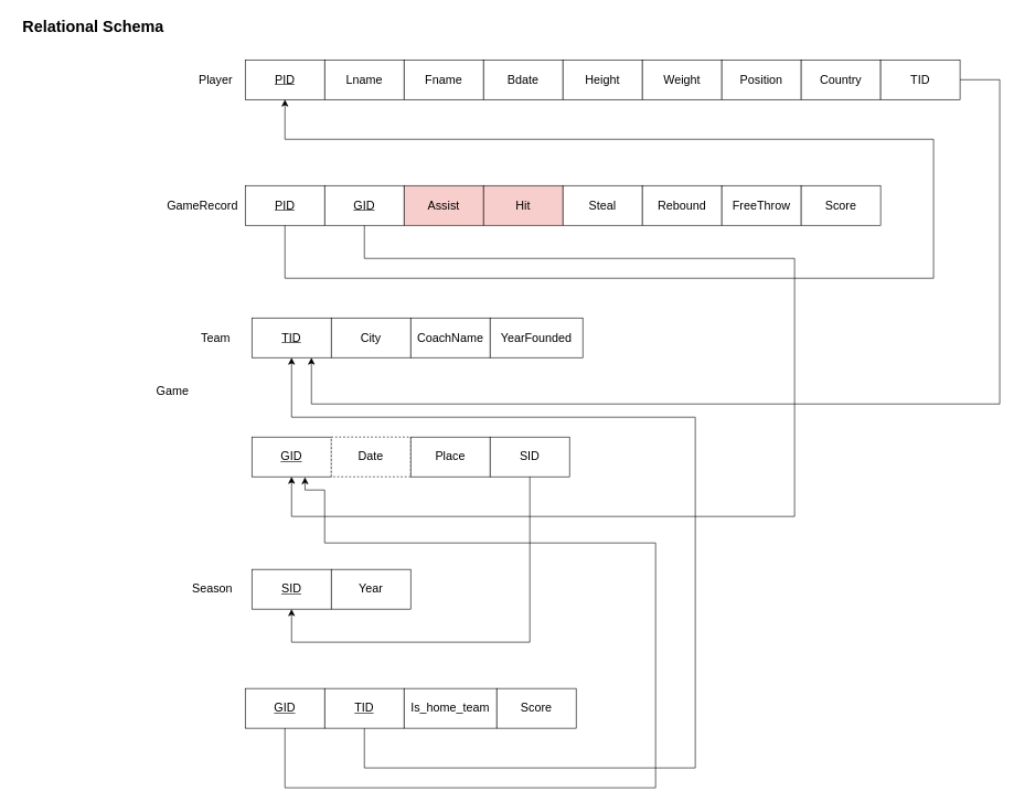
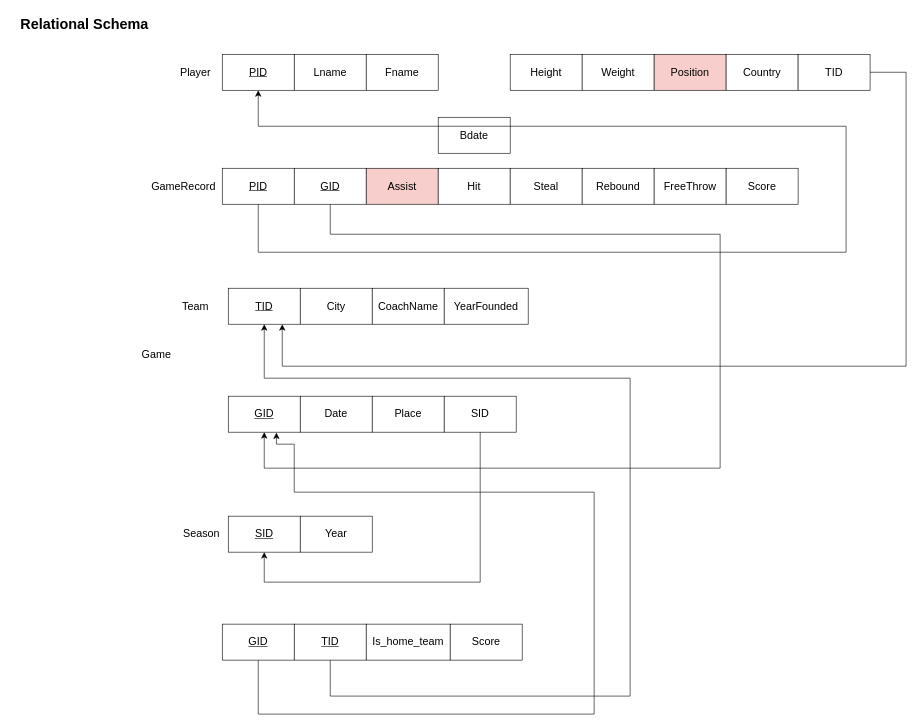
  <mxCell id="0" />
  <mxCell id="1" parent="0" />
  <mxCell id="2" value="&lt;u style=&quot;font-size: 18px;&quot;&gt;&lt;font style=&quot;font-size: 18px;&quot;&gt;PID&lt;/font&gt;&lt;/u&gt;" style="rounded=0;whiteSpace=wrap;html=1;fontSize=18;" parent="1" vertex="1"><mxGeometry x="370" y="90" width="120" height="60" as="geometry" /></mxCell>
  <mxCell id="3" value="&lt;font style=&quot;font-size: 18px;&quot;&gt;Lname&lt;/font&gt;" style="rounded=0;whiteSpace=wrap;html=1;fontSize=18;" parent="1" vertex="1"><mxGeometry x="490" y="90" width="120" height="60" as="geometry" /></mxCell>
  <mxCell id="4" value="Fname" style="rounded=0;whiteSpace=wrap;html=1;fontSize=18;" parent="1" vertex="1"><mxGeometry x="610" y="90" width="120" height="60" as="geometry" /></mxCell>
  <mxCell id="5" value="&lt;font style=&quot;font-size: 18px;&quot;&gt;Player&lt;/font&gt;" style="text;html=1;align=center;verticalAlign=middle;resizable=0;points=[];autosize=1;strokeColor=none;fillColor=none;fontSize=18;" parent="1" vertex="1"><mxGeometry x="290" y="100" width="70" height="40" as="geometry" /></mxCell>
- <mxCell id="6" value="Bdate" style="rounded=0;whiteSpace=wrap;html=1;fontSize=18;" parent="1" vertex="1"><mxGeometry x="730" y="90" width="120" height="60" as="geometry" /></mxCell>
+ <mxCell id="6" value="Bdate" style="rounded=0;whiteSpace=wrap;html=1;fontSize=18;" parent="1" vertex="1"><mxGeometry x="730" y="195" width="120" height="60" as="geometry" /></mxCell>
  <mxCell id="7" value="Height" style="rounded=0;whiteSpace=wrap;html=1;fontSize=18;" parent="1" vertex="1"><mxGeometry x="850" y="90" width="120" height="60" as="geometry" /></mxCell>
  <mxCell id="8" value="Weight" style="rounded=0;whiteSpace=wrap;html=1;fontSize=18;" parent="1" vertex="1"><mxGeometry x="970" y="90" width="120" height="60" as="geometry" /></mxCell>
- <mxCell id="9" value="Position" style="rounded=0;whiteSpace=wrap;html=1;fontSize=18;" parent="1" vertex="1"><mxGeometry x="1090" y="90" width="120" height="60" as="geometry" /></mxCell>
+ <mxCell id="9" value="Position" style="rounded=0;whiteSpace=wrap;html=1;fontSize=18;fillColor=#f8cecc;" parent="1" vertex="1"><mxGeometry x="1090" y="90" width="120" height="60" as="geometry" /></mxCell>
  <mxCell id="10" value="Country" style="rounded=0;whiteSpace=wrap;html=1;fontSize=18;" parent="1" vertex="1"><mxGeometry x="1210" y="90" width="120" height="60" as="geometry" /></mxCell>
  <mxCell id="11" value="&lt;u style=&quot;font-size: 18px;&quot;&gt;PID&lt;/u&gt;" style="rounded=0;whiteSpace=wrap;html=1;fontSize=18;" parent="1" vertex="1"><mxGeometry x="370" y="280" width="120" height="60" as="geometry" /></mxCell>
  <mxCell id="12" value="&lt;u style=&quot;font-size: 18px;&quot;&gt;GID&lt;/u&gt;" style="rounded=0;whiteSpace=wrap;html=1;fontSize=18;" parent="1" vertex="1"><mxGeometry x="490" y="280" width="120" height="60" as="geometry" /></mxCell>
  <mxCell id="13" value="Assist" style="rounded=0;whiteSpace=wrap;html=1;fontSize=18;fillColor=#f8cecc;" parent="1" vertex="1"><mxGeometry x="610" y="280" width="120" height="60" as="geometry" /></mxCell>
- <mxCell id="14" value="Hit" style="rounded=0;whiteSpace=wrap;html=1;fontSize=18;fillColor=#f8cecc;" parent="1" vertex="1"><mxGeometry x="730" y="280" width="120" height="60" as="geometry" /></mxCell>
+ <mxCell id="14" value="Hit" style="rounded=0;whiteSpace=wrap;html=1;fontSize=18;" parent="1" vertex="1"><mxGeometry x="730" y="280" width="120" height="60" as="geometry" /></mxCell>
  <mxCell id="15" value="&lt;font style=&quot;font-size: 18px;&quot;&gt;GameRecord&lt;/font&gt;" style="text;html=1;align=center;verticalAlign=middle;resizable=0;points=[];autosize=1;strokeColor=none;fillColor=none;" parent="1" vertex="1"><mxGeometry x="240" y="290" width="130" height="40" as="geometry" /></mxCell>
  <mxCell id="16" value="Steal" style="rounded=0;whiteSpace=wrap;html=1;fontSize=18;" parent="1" vertex="1"><mxGeometry x="850" y="280" width="120" height="60" as="geometry" /></mxCell>
  <mxCell id="17" value="Rebound" style="rounded=0;whiteSpace=wrap;html=1;fontSize=18;" parent="1" vertex="1"><mxGeometry x="970" y="280" width="120" height="60" as="geometry" /></mxCell>
  <mxCell id="18" value="FreeThrow" style="rounded=0;whiteSpace=wrap;html=1;fontSize=18;" parent="1" vertex="1"><mxGeometry x="1090" y="280" width="120" height="60" as="geometry" /></mxCell>
  <mxCell id="19" value="&lt;u style=&quot;font-size: 18px;&quot;&gt;TID&lt;/u&gt;" style="rounded=0;whiteSpace=wrap;html=1;fontSize=18;" parent="1" vertex="1"><mxGeometry x="380" y="480" width="120" height="60" as="geometry" /></mxCell>
  <mxCell id="20" value="City" style="rounded=0;whiteSpace=wrap;html=1;fontSize=18;" parent="1" vertex="1"><mxGeometry x="500" y="480" width="120" height="60" as="geometry" /></mxCell>
  <mxCell id="21" value="CoachName" style="rounded=0;whiteSpace=wrap;html=1;fontSize=18;" parent="1" vertex="1"><mxGeometry x="620" y="480" width="120" height="60" as="geometry" /></mxCell>
  <mxCell id="22" value="YearFounded" style="rounded=0;whiteSpace=wrap;html=1;fontSize=18;" parent="1" vertex="1"><mxGeometry x="740" y="480" width="140" height="60" as="geometry" /></mxCell>
  <mxCell id="23" value="&lt;font style=&quot;font-size: 18px;&quot;&gt;Team&lt;/font&gt;" style="text;html=1;align=center;verticalAlign=middle;resizable=0;points=[];autosize=1;strokeColor=none;fillColor=none;fontSize=18;" parent="1" vertex="1"><mxGeometry x="290" y="490" width="70" height="40" as="geometry" /></mxCell>
  <mxCell id="24" value="&lt;u style=&quot;font-size: 18px;&quot;&gt;GID&lt;/u&gt;" style="rounded=0;whiteSpace=wrap;html=1;fontSize=18;" parent="1" vertex="1"><mxGeometry x="380" y="660" width="120" height="60" as="geometry" /></mxCell>
- <mxCell id="25" value="Date" style="rounded=0;whiteSpace=wrap;html=1;fontSize=18;dashed=1;" parent="1" vertex="1"><mxGeometry x="500" y="660" width="120" height="60" as="geometry" /></mxCell>
+ <mxCell id="25" value="Date" style="rounded=0;whiteSpace=wrap;html=1;fontSize=18;" parent="1" vertex="1"><mxGeometry x="500" y="660" width="120" height="60" as="geometry" /></mxCell>
  <mxCell id="26" value="Place" style="rounded=0;whiteSpace=wrap;html=1;fontSize=18;" parent="1" vertex="1"><mxGeometry x="620" y="660" width="120" height="60" as="geometry" /></mxCell>
  <mxCell id="27" value="SID" style="rounded=0;whiteSpace=wrap;html=1;fontSize=18;" parent="1" vertex="1"><mxGeometry x="740" y="660" width="120" height="60" as="geometry" /></mxCell>
  <mxCell id="28" value="&lt;font style=&quot;font-size: 18px;&quot;&gt;Game&lt;/font&gt;" style="text;html=1;align=center;verticalAlign=middle;resizable=0;points=[];autosize=1;strokeColor=none;fillColor=none;fontSize=18;" parent="1" vertex="1"><mxGeometry x="225" y="570" width="70" height="40" as="geometry" /></mxCell>
  <mxCell id="29" value="&lt;u style=&quot;font-size: 18px;&quot;&gt;SID&lt;/u&gt;" style="rounded=0;whiteSpace=wrap;html=1;fontSize=18;" parent="1" vertex="1"><mxGeometry x="380" y="860" width="120" height="60" as="geometry" /></mxCell>
  <mxCell id="30" value="Year" style="rounded=0;whiteSpace=wrap;html=1;fontSize=18;" parent="1" vertex="1"><mxGeometry x="500" y="860" width="120" height="60" as="geometry" /></mxCell>
- <mxCell id="31" value="&lt;font style=&quot;font-size: 18px;&quot;&gt;Season&lt;/font&gt;" style="text;html=1;align=center;verticalAlign=middle;resizable=0;points=[];autosize=1;strokeColor=none;fillColor=none;fontSize=18;" parent="1" vertex="1"><mxGeometry x="280" y="870" width="80" height="40" as="geometry" /></mxCell>
+ <mxCell id="31" value="&lt;font style=&quot;font-size: 18px;&quot;&gt;Season&lt;/font&gt;" style="text;html=1;align=center;verticalAlign=middle;resizable=0;points=[];autosize=1;strokeColor=none;fillColor=none;fontSize=18;" parent="1" vertex="1"><mxGeometry x="295" y="870" width="80" height="40" as="geometry" /></mxCell>
  <mxCell id="32" value="&lt;u style=&quot;font-size: 18px;&quot;&gt;GID&lt;/u&gt;" style="rounded=0;whiteSpace=wrap;html=1;fontSize=18;" parent="1" vertex="1"><mxGeometry x="370" y="1040" width="120" height="60" as="geometry" /></mxCell>
  <mxCell id="33" value="&lt;u style=&quot;font-size: 18px;&quot;&gt;TID&lt;/u&gt;" style="rounded=0;whiteSpace=wrap;html=1;fontSize=18;" parent="1" vertex="1"><mxGeometry x="490" y="1040" width="120" height="60" as="geometry" /></mxCell>
  <mxCell id="34" value="Is_home_team" style="rounded=0;whiteSpace=wrap;html=1;fontSize=18;" parent="1" vertex="1"><mxGeometry x="610" y="1040" width="140" height="60" as="geometry" /></mxCell>
  <mxCell id="35" value="Score" style="rounded=0;whiteSpace=wrap;html=1;fontSize=18;" parent="1" vertex="1"><mxGeometry x="750" y="1040" width="120" height="60" as="geometry" /></mxCell>
  <mxCell id="36" value="" style="edgeStyle=segmentEdgeStyle;endArrow=classic;html=1;curved=0;rounded=0;endSize=8;startSize=8;entryX=0.5;entryY=1;entryDx=0;entryDy=0;exitX=0.5;exitY=1;exitDx=0;exitDy=0;fontSize=18;" parent="1" source="11" target="2" edge="1"><mxGeometry width="50" height="50" relative="1" as="geometry"><mxPoint x="650" y="290" as="sourcePoint" /><mxPoint x="700" y="240" as="targetPoint" /><Array as="points"><mxPoint x="430" y="420" /><mxPoint x="1410" y="420" /><mxPoint x="1410" y="210" /><mxPoint x="430" y="210" /></Array></mxGeometry></mxCell>
  <mxCell id="37" value="" style="edgeStyle=segmentEdgeStyle;endArrow=classic;html=1;curved=0;rounded=0;endSize=8;startSize=8;entryX=0.5;entryY=1;entryDx=0;entryDy=0;exitX=0.5;exitY=1;exitDx=0;exitDy=0;fontSize=18;" parent="1" source="33" target="19" edge="1"><mxGeometry width="50" height="50" relative="1" as="geometry"><mxPoint x="950" y="1130" as="sourcePoint" /><mxPoint x="520" y="640" as="targetPoint" /><Array as="points"><mxPoint x="550" y="1160" /><mxPoint x="1050" y="1160" /><mxPoint x="1050" y="630" /><mxPoint x="440" y="630" /></Array></mxGeometry></mxCell>
  <mxCell id="38" value="" style="edgeStyle=segmentEdgeStyle;endArrow=classic;html=1;curved=0;rounded=0;endSize=8;startSize=8;entryX=0.5;entryY=1;entryDx=0;entryDy=0;exitX=0.5;exitY=1;exitDx=0;exitDy=0;fontSize=18;" parent="1" source="12" target="24" edge="1"><mxGeometry width="50" height="50" relative="1" as="geometry"><mxPoint x="440" y="350" as="sourcePoint" /><mxPoint x="440" y="160" as="targetPoint" /><Array as="points"><mxPoint x="550" y="390" /><mxPoint x="1200" y="390" /><mxPoint x="1200" y="780" /><mxPoint x="440" y="780" /></Array></mxGeometry></mxCell>
  <mxCell id="39" value="" style="edgeStyle=segmentEdgeStyle;endArrow=classic;html=1;curved=0;rounded=0;endSize=8;startSize=8;entryX=0.5;entryY=1;entryDx=0;entryDy=0;exitX=0.5;exitY=1;exitDx=0;exitDy=0;fontSize=18;" parent="1" source="27" target="29" edge="1"><mxGeometry width="50" height="50" relative="1" as="geometry"><mxPoint x="730" y="525" as="sourcePoint" /><mxPoint x="620" y="905" as="targetPoint" /><Array as="points"><mxPoint x="800" y="970" /><mxPoint x="440" y="970" /></Array></mxGeometry></mxCell>
  <mxCell id="40" value="" style="edgeStyle=segmentEdgeStyle;endArrow=classic;html=1;curved=0;rounded=0;endSize=8;startSize=8;entryX=0.669;entryY=1.011;entryDx=0;entryDy=0;exitX=0.5;exitY=1;exitDx=0;exitDy=0;entryPerimeter=0;fontSize=18;" parent="1" source="32" target="24" edge="1"><mxGeometry width="50" height="50" relative="1" as="geometry"><mxPoint x="440" y="1120" as="sourcePoint" /><mxPoint x="450" y="740" as="targetPoint" /><Array as="points"><mxPoint x="430" y="1190" /><mxPoint x="990" y="1190" /><mxPoint x="990" y="820" /><mxPoint x="490" y="820" /><mxPoint x="490" y="740" /><mxPoint x="460" y="740" /></Array></mxGeometry></mxCell>
  <mxCell id="41" value="TID" style="rounded=0;whiteSpace=wrap;html=1;fontSize=18;" parent="1" vertex="1"><mxGeometry x="1330" y="90" width="120" height="60" as="geometry" /></mxCell>
  <mxCell id="42" value="" style="edgeStyle=segmentEdgeStyle;endArrow=classic;html=1;curved=0;rounded=0;endSize=8;startSize=8;entryX=0.75;entryY=1;entryDx=0;entryDy=0;exitX=1;exitY=0.5;exitDx=0;exitDy=0;fontSize=18;" parent="1" source="41" target="19" edge="1"><mxGeometry width="50" height="50" relative="1" as="geometry"><mxPoint x="1120" y="880" as="sourcePoint" /><mxPoint x="1010" y="320" as="targetPoint" /><Array as="points"><mxPoint x="1510" y="120" /><mxPoint x="1510" y="610" /><mxPoint x="470" y="610" /></Array></mxGeometry></mxCell>
  <mxCell id="43" value="&lt;font style=&quot;font-size: 24px;&quot;&gt;&lt;b&gt;Relational Schema&lt;/b&gt;&lt;/font&gt;" style="text;html=1;align=center;verticalAlign=middle;resizable=0;points=[];autosize=1;strokeColor=none;fillColor=none;" parent="1" vertex="1"><mxGeometry x="20" y="20" width="240" height="40" as="geometry" /></mxCell>
  <mxCell id="44" value="Score" style="rounded=0;whiteSpace=wrap;html=1;fontSize=18;" parent="1" vertex="1"><mxGeometry x="1210" y="280" width="120" height="60" as="geometry" /></mxCell>
